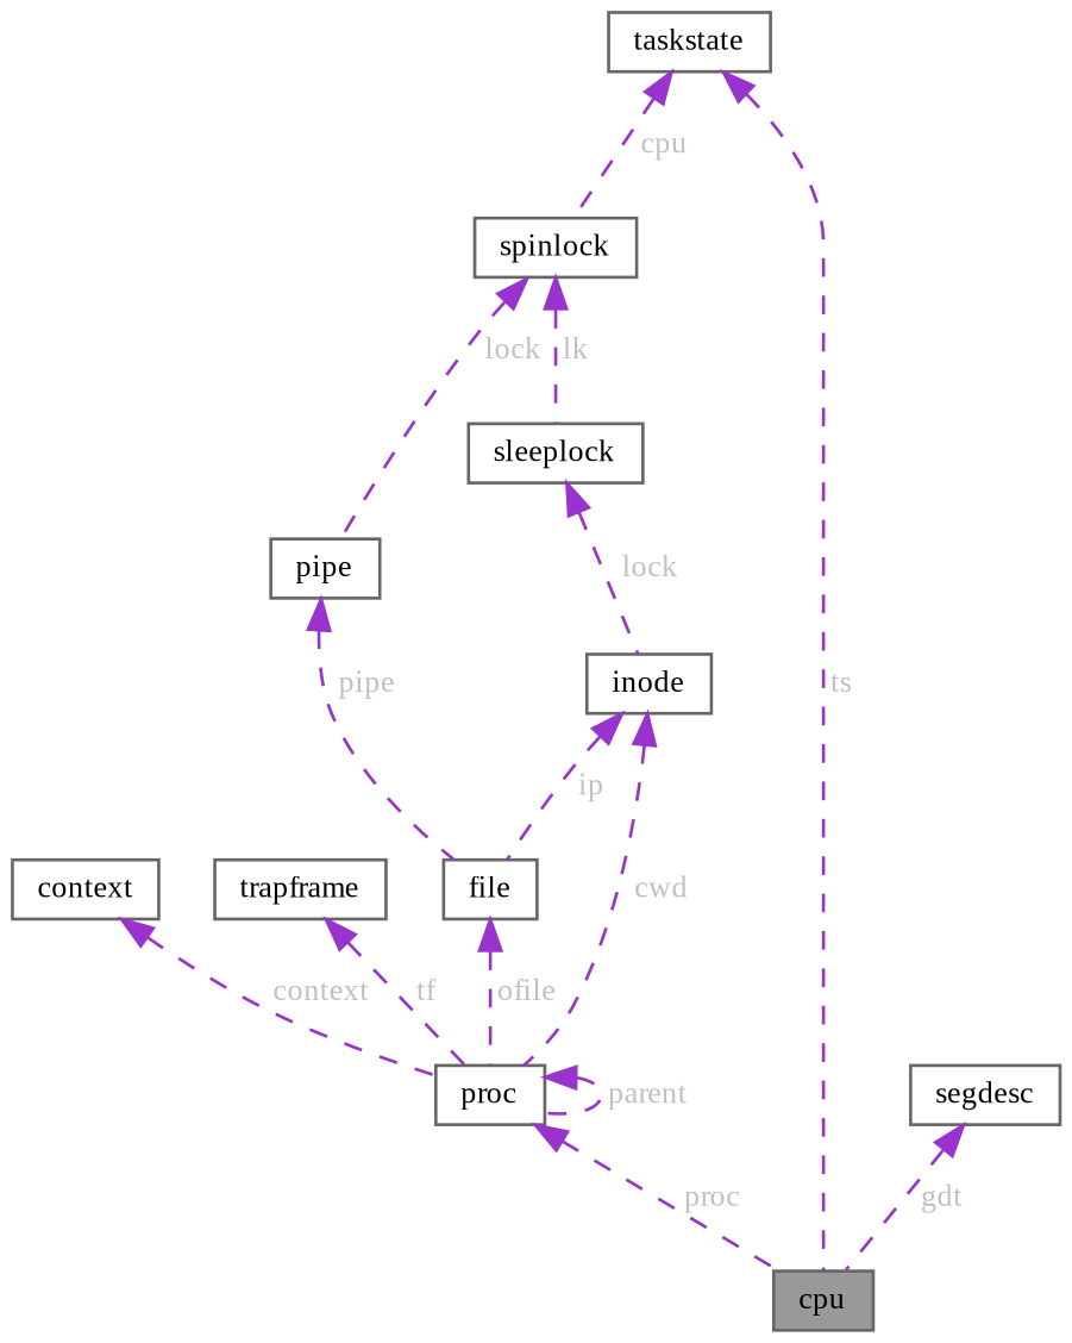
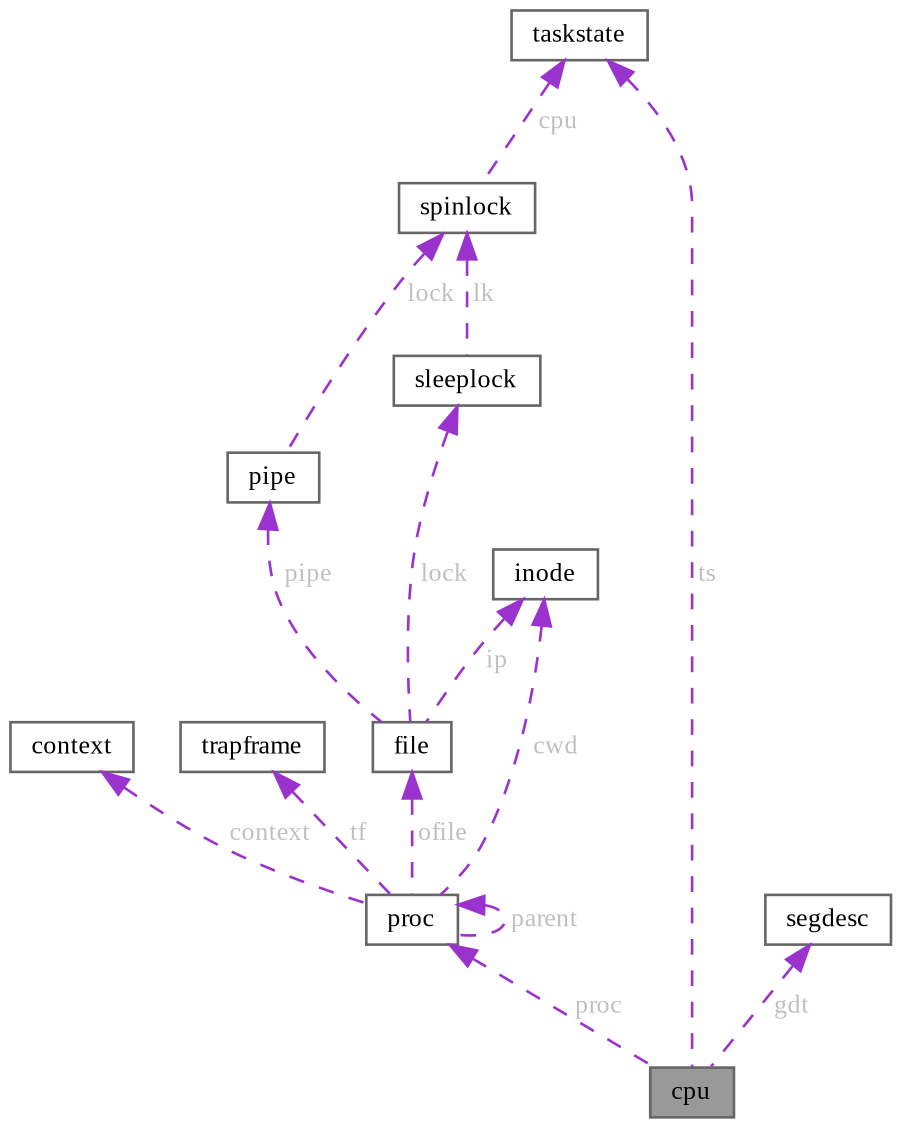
  digraph {
    fontname="Liberation Serif"
    node [color=gray40 fillcolor=white fontname="Liberation Serif" fontsize=10 shape=box style=filled]
    edge [color=darkorchid3 dir=back fontcolor=grey fontname="Liberation Serif" fontsize=10 labelfontname=Helvetica labelfontsize=10 style=dashed]
    n1 [fillcolor=grey60 fontcolor=black height=0.2 label=cpu width=0.4]
    n2 [height=0.2 label=spinlock width=0.4]
    n3 [height=0.2 label=pipe width=0.4]
    n4 [height=0.2 label=sleeplock width=0.4]
    n5 [height=0.2 label=context width=0.4]
    n6 [height=0.2 label=proc width=0.4]
    n7 [height=0.2 label=taskstate width=0.4]
    n8 [height=0.2 label=segdesc width=0.4]
    n9 [height=0.2 label=trapframe width=0.4]
    n10 [height=0.2 label=file width=0.4]
    n11 [height=0.2 label=inode width=0.4]
    n2 -> n3 [label=" lock"]
    n2 -> n4 [label=" lk"]
    n3 -> n10 [label=" pipe"]
-   n4 -> n11 [label=" lock"]
+   n4 -> n10 [label=" lock"]
    n5 -> n6 [label=" context"]
    n6 -> n1 [label=" proc"]
    n6 -> n6 [label=" parent"]
    n7 -> n1 [label=" ts"]
    n7 -> n2 [label=" cpu"]
    n8 -> n1 [label=" gdt"]
    n9 -> n6 [label=" tf"]
    n10 -> n6 [label=" ofile"]
    n11 -> n6 [label=" cwd"]
    n11 -> n10 [label=" ip"]
  }
